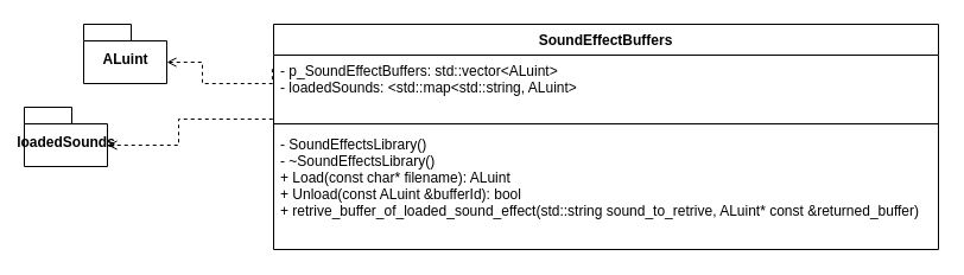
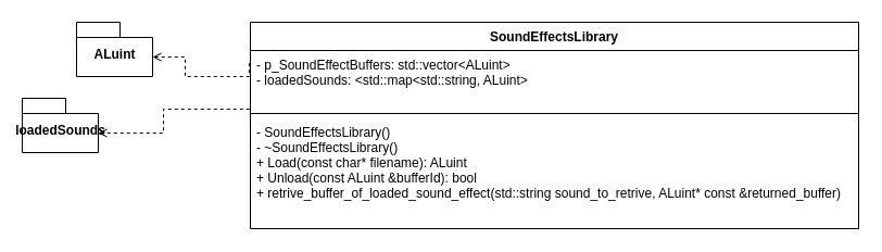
  <mxCell id="0" />
  <mxCell id="1" parent="0" />
- <mxCell id="2" value="SoundEffectBuffers" style="swimlane;fontStyle=1;align=center;verticalAlign=top;childLayout=stackLayout;horizontal=1;startSize=26;horizontalStack=0;resizeParent=1;resizeParentMax=0;resizeLast=0;collapsible=1;marginBottom=0;" parent="1" vertex="1"><mxGeometry x="230" y="20" width="560" height="190" as="geometry" /></mxCell>
+ <mxCell id="2" value="SoundEffectsLibrary" style="swimlane;fontStyle=1;align=center;verticalAlign=top;childLayout=stackLayout;horizontal=1;startSize=26;horizontalStack=0;resizeParent=1;resizeParentMax=0;resizeLast=0;collapsible=1;marginBottom=0;" parent="1" vertex="1"><mxGeometry x="230" y="20" width="560" height="190" as="geometry" /></mxCell>
  <mxCell id="3" value="- p_SoundEffectBuffers: std::vector&lt;ALuint&gt;&#10;- loadedSounds: &lt;std::map&lt;std::string, ALuint&gt;" style="text;strokeColor=none;fillColor=none;align=left;verticalAlign=top;spacingLeft=4;spacingRight=4;overflow=hidden;rotatable=0;points=[[0,0.5],[1,0.5]];portConstraint=eastwest;" parent="2" vertex="1"><mxGeometry y="26" width="560" height="54" as="geometry" /></mxCell>
  <mxCell id="4" value="" style="line;strokeWidth=1;fillColor=none;align=left;verticalAlign=middle;spacingTop=-1;spacingLeft=3;spacingRight=3;rotatable=0;labelPosition=right;points=[];portConstraint=eastwest;" parent="2" vertex="1"><mxGeometry y="80" width="560" height="8" as="geometry" /></mxCell>
  <mxCell id="5" value="- SoundEffectsLibrary()&#10;- ~SoundEffectsLibrary()&#10;+ Load(const char* filename): ALuint&#10;+ Unload(const ALuint &amp;bufferId): bool&#10;+ retrive_buffer_of_loaded_sound_effect(std::string sound_to_retrive, ALuint* const &amp;returned_buffer)" style="text;strokeColor=none;fillColor=none;align=left;verticalAlign=top;spacingLeft=4;spacingRight=4;overflow=hidden;rotatable=0;points=[[0,0.5],[1,0.5]];portConstraint=eastwest;" parent="2" vertex="1"><mxGeometry y="88" width="560" height="102" as="geometry" /></mxCell>
  <mxCell id="6" style="edgeStyle=orthogonalEdgeStyle;rounded=0;orthogonalLoop=1;jettySize=auto;html=1;exitX=0;exitY=0;exitDx=70;exitDy=32;exitPerimeter=0;entryX=-0.002;entryY=0.167;entryDx=0;entryDy=0;entryPerimeter=0;endArrow=none;endFill=0;dashed=1;startArrow=open;startFill=0;" parent="1" source="7" target="3" edge="1"><mxGeometry relative="1" as="geometry"><Array as="points"><mxPoint x="170" y="52" /><mxPoint x="170" y="70" /><mxPoint x="229" y="70" /></Array></mxGeometry></mxCell>
  <mxCell id="7" value="ALuint" style="shape=folder;fontStyle=1;spacingTop=10;tabWidth=40;tabHeight=14;tabPosition=left;html=1;" parent="1" vertex="1"><mxGeometry x="70" y="20" width="70" height="50" as="geometry" /></mxCell>
  <mxCell id="8" style="edgeStyle=orthogonalEdgeStyle;rounded=0;orthogonalLoop=1;jettySize=auto;html=1;exitX=0;exitY=0;exitDx=70;exitDy=32;exitPerimeter=0;entryX=0;entryY=0.833;entryDx=0;entryDy=0;endArrow=none;endFill=0;startArrow=open;startFill=0;dashed=1;entryPerimeter=0;" parent="1" source="9" target="3" edge="1"><mxGeometry relative="1" as="geometry"><mxPoint x="295" y="243" as="targetPoint" /><Array as="points"><mxPoint x="150" y="122" /><mxPoint x="150" y="100" /><mxPoint x="230" y="100" /></Array></mxGeometry></mxCell>
  <mxCell id="9" value="loadedSounds" style="shape=folder;fontStyle=1;spacingTop=10;tabWidth=40;tabHeight=14;tabPosition=left;html=1;" parent="1" vertex="1"><mxGeometry x="20" y="90" width="70" height="50" as="geometry" /></mxCell>
